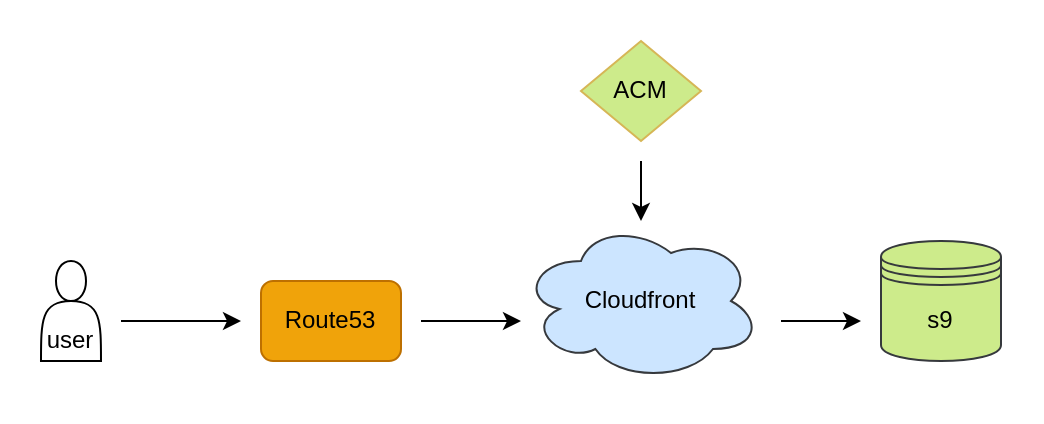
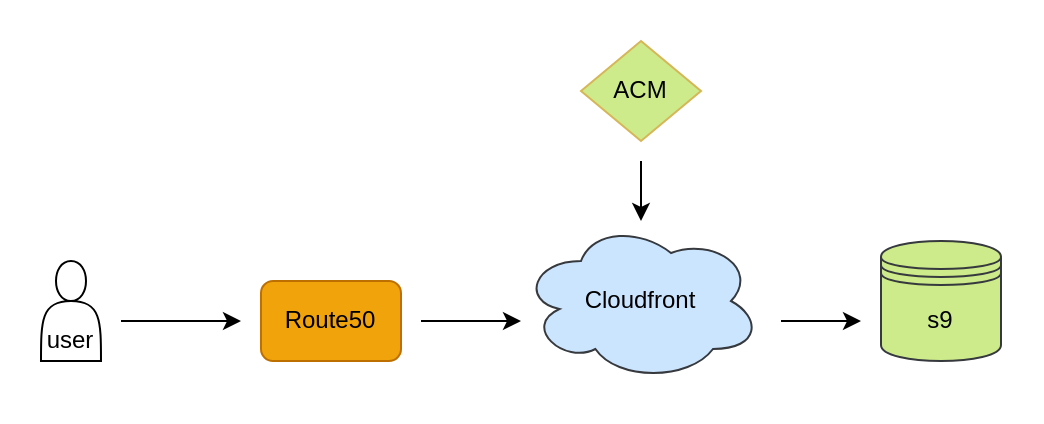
  <mxCell id="0" />
  <mxCell id="1" parent="0" />
  <mxCell id="2" value="&lt;br&gt;&lt;br&gt;user" style="shape=actor;whiteSpace=wrap;html=1;" vertex="1" parent="1"><mxGeometry x="20" y="130" width="30" height="50" as="geometry" /></mxCell>
  <mxCell id="3" value="Cloudfront" style="ellipse;shape=cloud;whiteSpace=wrap;html=1;fillColor=#cce5ff;strokeColor=#36393d;" vertex="1" parent="1"><mxGeometry x="260" y="110" width="120" height="80" as="geometry" /></mxCell>
  <mxCell id="4" value="s9" style="shape=datastore;whiteSpace=wrap;html=1;fillColor=#cdeb8b;strokeColor=#36393d;" vertex="1" parent="1"><mxGeometry x="440" y="120" width="60" height="60" as="geometry" /></mxCell>
- <mxCell id="5" value="Route53" style="rounded=1;whiteSpace=wrap;html=1;fillColor=#f0a30a;fontColor=#000000;strokeColor=#BD7000;" vertex="1" parent="1"><mxGeometry x="130" y="140" width="70" height="40" as="geometry" /></mxCell>
+ <mxCell id="5" value="Route50" style="rounded=1;whiteSpace=wrap;html=1;fillColor=#f0a30a;fontColor=#000000;strokeColor=#BD7000;" vertex="1" parent="1"><mxGeometry x="130" y="140" width="70" height="40" as="geometry" /></mxCell>
  <mxCell id="6" value="" style="endArrow=classic;html=1;rounded=0;" edge="1" parent="1"><mxGeometry width="50" height="50" relative="1" as="geometry"><mxPoint x="60" y="160" as="sourcePoint" /><mxPoint x="120" y="160" as="targetPoint" /></mxGeometry></mxCell>
  <mxCell id="7" value="" style="endArrow=classic;html=1;rounded=0;" edge="1" parent="1"><mxGeometry width="50" height="50" relative="1" as="geometry"><mxPoint x="210" y="160" as="sourcePoint" /><mxPoint x="260" y="160" as="targetPoint" /></mxGeometry></mxCell>
  <mxCell id="8" value="" style="endArrow=classic;html=1;rounded=0;" edge="1" parent="1"><mxGeometry width="50" height="50" relative="1" as="geometry"><mxPoint x="390" y="160" as="sourcePoint" /><mxPoint x="430" y="160" as="targetPoint" /></mxGeometry></mxCell>
  <mxCell id="9" value="ACM" style="rhombus;whiteSpace=wrap;html=1;fillColor=#cdeb8b;strokeColor=#d6b656;" vertex="1" parent="1"><mxGeometry x="290" y="20" width="60" height="50" as="geometry" /></mxCell>
  <mxCell id="10" value="" style="endArrow=classic;html=1;rounded=0;" edge="1" parent="1"><mxGeometry width="50" height="50" relative="1" as="geometry"><mxPoint x="320" y="80" as="sourcePoint" /><mxPoint x="320" y="110" as="targetPoint" /></mxGeometry></mxCell>
